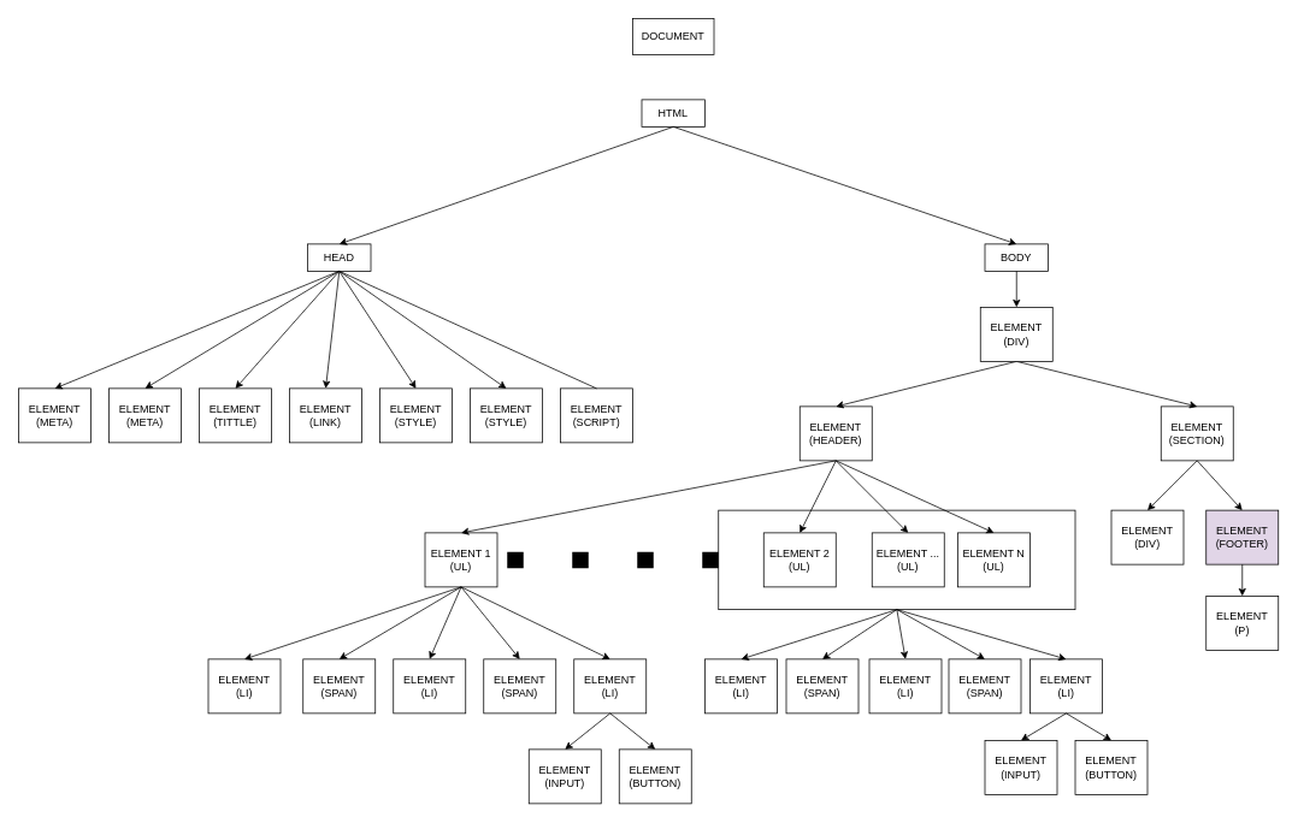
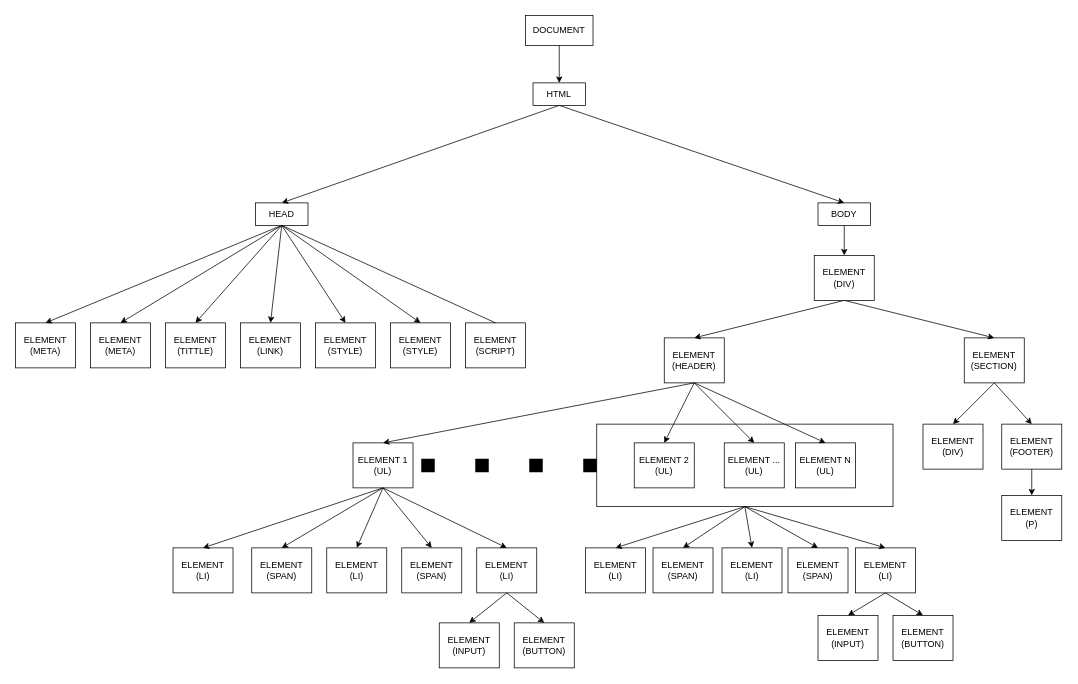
  <mxCell id="0" />
  <mxCell id="1" parent="0" />
  <mxCell id="2" value="HTML" style="rounded=0;whiteSpace=wrap;html=1;" parent="1" vertex="1"><mxGeometry x="710" y="110" width="70" height="30" as="geometry" /></mxCell>
  <mxCell id="3" value="HEAD" style="rounded=0;whiteSpace=wrap;html=1;" parent="1" vertex="1"><mxGeometry x="340" y="270" width="70" height="30" as="geometry" /></mxCell>
  <mxCell id="4" value="DOCUMENT" style="rounded=0;whiteSpace=wrap;html=1;" parent="1" vertex="1"><mxGeometry x="700" y="20" width="90" height="40" as="geometry" /></mxCell>
  <mxCell id="5" value="ELEMENT&lt;br&gt;(META)" style="rounded=0;whiteSpace=wrap;html=1;" parent="1" vertex="1"><mxGeometry x="20" y="430" width="80" height="60" as="geometry" /></mxCell>
  <mxCell id="6" value="BODY" style="rounded=0;whiteSpace=wrap;html=1;" parent="1" vertex="1"><mxGeometry x="1090" y="270" width="70" height="30" as="geometry" /></mxCell>
  <mxCell id="7" value="ELEMENT&lt;br&gt;(TITTLE)" style="rounded=0;whiteSpace=wrap;html=1;" parent="1" vertex="1"><mxGeometry x="220" y="430" width="80" height="60" as="geometry" /></mxCell>
  <mxCell id="8" value="ELEMENT&lt;br&gt;(LINK)" style="rounded=0;whiteSpace=wrap;html=1;" parent="1" vertex="1"><mxGeometry x="320" y="430" width="80" height="60" as="geometry" /></mxCell>
  <mxCell id="9" value="ELEMENT&lt;br&gt;(STYLE)" style="rounded=0;whiteSpace=wrap;html=1;" parent="1" vertex="1"><mxGeometry x="420" y="430" width="80" height="60" as="geometry" /></mxCell>
  <mxCell id="10" value="ELEMENT&lt;br&gt;(HEADER)" style="rounded=0;whiteSpace=wrap;html=1;" parent="1" vertex="1"><mxGeometry x="885" y="450" width="80" height="60" as="geometry" /></mxCell>
  <mxCell id="11" value="ELEMENT&lt;br&gt;(SECTION)" style="rounded=0;whiteSpace=wrap;html=1;" parent="1" vertex="1"><mxGeometry x="1285" y="450" width="80" height="60" as="geometry" /></mxCell>
  <mxCell id="12" value="" style="endArrow=classic;html=1;rounded=0;entryX=0.5;entryY=0;entryDx=0;entryDy=0;exitX=0.5;exitY=1;exitDx=0;exitDy=0;" parent="1" source="2" target="3" edge="1"><mxGeometry width="50" height="50" relative="1" as="geometry"><mxPoint x="550" y="350" as="sourcePoint" /><mxPoint x="600" y="300" as="targetPoint" /></mxGeometry></mxCell>
+ <mxCell id="13" value="" style="endArrow=classic;html=1;rounded=0;exitX=0.5;exitY=1;exitDx=0;exitDy=0;entryX=0.5;entryY=0;entryDx=0;entryDy=0;" parent="1" source="4" target="2" edge="1"><mxGeometry width="50" height="50" relative="1" as="geometry"><mxPoint x="570" y="230" as="sourcePoint" /><mxPoint x="620" y="180" as="targetPoint" /></mxGeometry></mxCell>
  <mxCell id="14" value="" style="endArrow=classic;html=1;rounded=0;entryX=0.5;entryY=0;entryDx=0;entryDy=0;exitX=0.5;exitY=1;exitDx=0;exitDy=0;" parent="1" source="2" target="6" edge="1"><mxGeometry width="50" height="50" relative="1" as="geometry"><mxPoint x="570" y="370" as="sourcePoint" /><mxPoint x="620" as="targetPoint" y="320" /></mxGeometry></mxCell>
  <mxCell id="15" value="" style="endArrow=classic;html=1;rounded=0;exitX=0.5;exitY=1;exitDx=0;exitDy=0;entryX=0.5;entryY=0;entryDx=0;entryDy=0;" parent="1" source="3" target="5" edge="1"><mxGeometry width="50" height="50" relative="1" as="geometry"><mxPoint x="335" y="370" as="sourcePoint" /><mxPoint x="550" y="270" as="targetPoint" /></mxGeometry></mxCell>
  <mxCell id="16" value="" style="endArrow=classic;html=1;rounded=0;entryX=0.5;entryY=0;entryDx=0;entryDy=0;exitX=0.5;exitY=1;exitDx=0;exitDy=0;" parent="1" source="3" target="7" edge="1"><mxGeometry width="50" height="50" relative="1" as="geometry"><mxPoint x="335" y="370" as="sourcePoint" /><mxPoint x="560" y="280" as="targetPoint" /></mxGeometry></mxCell>
  <mxCell id="17" value="" style="endArrow=classic;html=1;rounded=0;entryX=0.5;entryY=0;entryDx=0;entryDy=0;exitX=0.5;exitY=1;exitDx=0;exitDy=0;" parent="1" source="3" target="8" edge="1"><mxGeometry width="50" height="50" relative="1" as="geometry"><mxPoint x="335" y="370" as="sourcePoint" /><mxPoint x="570" y="290" as="targetPoint" /></mxGeometry></mxCell>
  <mxCell id="18" value="" style="endArrow=classic;html=1;rounded=0;entryX=0.5;entryY=0;entryDx=0;entryDy=0;exitX=0.5;exitY=1;exitDx=0;exitDy=0;" parent="1" source="3" target="9" edge="1"><mxGeometry width="50" height="50" relative="1" as="geometry"><mxPoint x="335" y="370" as="sourcePoint" /><mxPoint x="580" y="300" as="targetPoint" /></mxGeometry></mxCell>
  <mxCell id="19" value="" style="endArrow=classic;html=1;rounded=0;entryX=0.5;entryY=0;entryDx=0;entryDy=0;exitX=0.5;exitY=1;exitDx=0;exitDy=0;" parent="1" source="27" target="11" edge="1"><mxGeometry width="50" height="50" relative="1" as="geometry"><mxPoint x="795" y="550" as="sourcePoint" /><mxPoint x="845" y="500" as="targetPoint" /></mxGeometry></mxCell>
  <mxCell id="20" value="" style="endArrow=classic;html=1;rounded=0;entryX=0.5;entryY=0;entryDx=0;entryDy=0;exitX=0.5;exitY=1;exitDx=0;exitDy=0;" parent="1" source="27" target="10" edge="1"><mxGeometry width="50" height="50" relative="1" as="geometry"><mxPoint x="805" y="560" as="sourcePoint" /><mxPoint x="855" y="510" as="targetPoint" /></mxGeometry></mxCell>
  <mxCell id="21" value="ELEMENT&lt;br&gt;(META)" style="rounded=0;whiteSpace=wrap;html=1;" vertex="1" parent="1"><mxGeometry x="120" y="430" width="80" height="60" as="geometry" /></mxCell>
  <mxCell id="22" value="" style="endArrow=classic;html=1;rounded=0;entryX=0.5;entryY=0;entryDx=0;entryDy=0;exitX=0.5;exitY=1;exitDx=0;exitDy=0;" edge="1" parent="1" target="21" source="3"><mxGeometry width="50" height="50" relative="1" as="geometry"><mxPoint x="335" y="370" as="sourcePoint" /><mxPoint x="675" y="390" as="targetPoint" /></mxGeometry></mxCell>
  <mxCell id="23" value="ELEMENT&lt;br&gt;(STYLE)" style="rounded=0;whiteSpace=wrap;html=1;" vertex="1" parent="1"><mxGeometry x="520" y="430" width="80" height="60" as="geometry" /></mxCell>
  <mxCell id="24" value="ELEMENT&lt;br&gt;(SCRIPT)" style="rounded=0;whiteSpace=wrap;html=1;" vertex="1" parent="1"><mxGeometry x="620" y="430" width="80" height="60" as="geometry" /></mxCell>
  <mxCell id="25" value="" style="endArrow=classic;html=1;rounded=0;entryX=0.5;entryY=0;entryDx=0;entryDy=0;exitX=0.5;exitY=1;exitDx=0;exitDy=0;" edge="1" parent="1" source="3" target="23"><mxGeometry width="50" height="50" relative="1" as="geometry"><mxPoint x="570" y="370" as="sourcePoint" /><mxPoint x="640" y="440" as="targetPoint" /></mxGeometry></mxCell>
  <mxCell id="26" value="" style="endArrow=none;html=1;rounded=0;entryX=0.5;entryY=0;entryDx=0;entryDy=0;exitX=0.5;exitY=1;exitDx=0;exitDy=0;" edge="1" parent="1" source="3" target="24"><mxGeometry width="50" height="50" relative="1" as="geometry"><mxPoint x="650" y="370" as="sourcePoint" /><mxPoint x="720" y="440" as="targetPoint" /></mxGeometry></mxCell>
  <mxCell id="27" value="ELEMENT&lt;br&gt;(DIV)" style="rounded=0;whiteSpace=wrap;html=1;" vertex="1" parent="1"><mxGeometry x="1085" y="340" width="80" height="60" as="geometry" /></mxCell>
  <mxCell id="28" value="ELEMENT 1&lt;br&gt;(UL)" style="rounded=0;whiteSpace=wrap;html=1;" vertex="1" parent="1"><mxGeometry x="470" y="590" width="80" height="60" as="geometry" /></mxCell>
  <mxCell id="29" value="" style="endArrow=classic;html=1;rounded=0;entryX=0.5;entryY=0;entryDx=0;entryDy=0;exitX=0.5;exitY=1;exitDx=0;exitDy=0;" edge="1" parent="1" source="10" target="28"><mxGeometry width="50" height="50" relative="1" as="geometry"><mxPoint x="975" y="500" as="sourcePoint" /><mxPoint x="900" y="540" as="targetPoint" /></mxGeometry></mxCell>
  <mxCell id="30" value="ELEMENT&lt;br&gt;(P)" style="rounded=0;whiteSpace=wrap;html=1;" vertex="1" parent="1"><mxGeometry x="1335" y="660" width="80" height="60" as="geometry" /></mxCell>
  <mxCell id="31" value="ELEMENT&lt;br&gt;(DIV)" style="rounded=0;whiteSpace=wrap;html=1;" vertex="1" parent="1"><mxGeometry x="1230" y="565" width="80" height="60" as="geometry" /></mxCell>
  <mxCell id="32" value="" style="endArrow=classic;html=1;rounded=0;entryX=0.5;entryY=0;entryDx=0;entryDy=0;exitX=0.5;exitY=1;exitDx=0;exitDy=0;" edge="1" parent="1" source="11" target="31"><mxGeometry width="50" height="50" relative="1" as="geometry"><mxPoint x="1115" y="700" as="sourcePoint" /><mxPoint x="1200" y="760" as="targetPoint" /></mxGeometry></mxCell>
  <mxCell id="33" value="" style="endArrow=classic;html=1;rounded=0;entryX=0.5;entryY=0;entryDx=0;entryDy=0;exitX=0.5;exitY=1;exitDx=0;exitDy=0;" edge="1" parent="1" source="6" target="27"><mxGeometry width="50" height="50" relative="1" as="geometry"><mxPoint x="1395" y="370" as="sourcePoint" /><mxPoint x="1480" y="430" as="targetPoint" /></mxGeometry></mxCell>
  <mxCell id="34" value="ELEMENT&lt;br&gt;(LI)" style="rounded=0;whiteSpace=wrap;html=1;" vertex="1" parent="1"><mxGeometry x="230" y="730" width="80" height="60" as="geometry" /></mxCell>
  <mxCell id="35" value="ELEMENT&lt;br&gt;(LI)" style="rounded=0;whiteSpace=wrap;html=1;" vertex="1" parent="1"><mxGeometry x="435" y="730" width="80" height="60" as="geometry" /></mxCell>
  <mxCell id="36" value="ELEMENT&lt;br&gt;(SPAN)" style="rounded=0;whiteSpace=wrap;html=1;" vertex="1" parent="1"><mxGeometry x="335" y="730" width="80" height="60" as="geometry" /></mxCell>
  <mxCell id="37" value="ELEMENT&lt;br&gt;(LI)" style="rounded=0;whiteSpace=wrap;html=1;" vertex="1" parent="1"><mxGeometry x="635" y="730" width="80" height="60" as="geometry" /></mxCell>
  <mxCell id="38" value="ELEMENT&lt;br&gt;(SPAN)" style="rounded=0;whiteSpace=wrap;html=1;" vertex="1" parent="1"><mxGeometry x="535" y="730" width="80" height="60" as="geometry" /></mxCell>
  <mxCell id="39" value="ELEMENT&lt;br&gt;(INPUT)" style="rounded=0;whiteSpace=wrap;html=1;" vertex="1" parent="1"><mxGeometry x="585" y="830" width="80" height="60" as="geometry" /></mxCell>
  <mxCell id="40" value="ELEMENT&lt;br&gt;(BUTTON)" style="rounded=0;whiteSpace=wrap;html=1;" vertex="1" parent="1"><mxGeometry x="685" y="830" width="80" height="60" as="geometry" /></mxCell>
- <mxCell id="41" value="ELEMENT&lt;br&gt;(FOOTER)" style="rounded=0;whiteSpace=wrap;html=1;fillColor=#e1d5e7;" vertex="1" parent="1"><mxGeometry x="1335" y="565" width="80" height="60" as="geometry" /></mxCell>
+ <mxCell id="41" value="ELEMENT&lt;br&gt;(FOOTER)" style="rounded=0;whiteSpace=wrap;html=1;" vertex="1" parent="1"><mxGeometry x="1335" y="565" width="80" height="60" as="geometry" /></mxCell>
  <mxCell id="42" value="" style="endArrow=classic;html=1;rounded=0;entryX=0.5;entryY=0;entryDx=0;entryDy=0;exitX=0.5;exitY=1;exitDx=0;exitDy=0;" edge="1" parent="1" source="41" target="30"><mxGeometry width="50" height="50" relative="1" as="geometry"><mxPoint x="1315" y="720" as="sourcePoint" /><mxPoint x="1465" y="770" as="targetPoint" /></mxGeometry></mxCell>
  <mxCell id="43" value="" style="endArrow=classic;html=1;rounded=0;entryX=0.5;entryY=0;entryDx=0;entryDy=0;exitX=0.5;exitY=1;exitDx=0;exitDy=0;" edge="1" parent="1" source="11" target="41"><mxGeometry width="50" height="50" relative="1" as="geometry"><mxPoint x="1425" y="640" as="sourcePoint" /><mxPoint x="1365" y="690" as="targetPoint" /></mxGeometry></mxCell>
  <mxCell id="44" value="" style="endArrow=classic;html=1;rounded=0;entryX=0.5;entryY=0;entryDx=0;entryDy=0;exitX=0.5;exitY=1;exitDx=0;exitDy=0;" edge="1" parent="1" source="28" target="34"><mxGeometry width="50" height="50" relative="1" as="geometry"><mxPoint x="810" y="670" as="sourcePoint" /><mxPoint x="750" y="720" as="targetPoint" /></mxGeometry></mxCell>
  <mxCell id="45" value="" style="endArrow=classic;html=1;rounded=0;entryX=0.5;entryY=0;entryDx=0;entryDy=0;exitX=0.5;exitY=1;exitDx=0;exitDy=0;" edge="1" parent="1" source="28" target="38"><mxGeometry width="50" height="50" relative="1" as="geometry"><mxPoint x="870" y="660" as="sourcePoint" /><mxPoint x="810" y="710" as="targetPoint" /></mxGeometry></mxCell>
  <mxCell id="46" value="" style="endArrow=classic;html=1;rounded=0;entryX=0.5;entryY=0;entryDx=0;entryDy=0;exitX=0.5;exitY=1;exitDx=0;exitDy=0;" edge="1" parent="1" source="28" target="35"><mxGeometry width="50" height="50" relative="1" as="geometry"><mxPoint x="870" y="660" as="sourcePoint" /><mxPoint x="810" y="710" as="targetPoint" /></mxGeometry></mxCell>
  <mxCell id="47" value="" style="endArrow=classic;html=1;rounded=0;entryX=0.5;entryY=0;entryDx=0;entryDy=0;exitX=0.5;exitY=1;exitDx=0;exitDy=0;" edge="1" parent="1" source="28" target="37"><mxGeometry width="50" height="50" relative="1" as="geometry"><mxPoint x="880" y="670" as="sourcePoint" /><mxPoint x="820" y="720" as="targetPoint" /></mxGeometry></mxCell>
  <mxCell id="48" value="" style="endArrow=classic;html=1;rounded=0;entryX=0.5;entryY=0;entryDx=0;entryDy=0;exitX=0.5;exitY=1;exitDx=0;exitDy=0;" edge="1" parent="1" source="28" target="36"><mxGeometry width="50" height="50" relative="1" as="geometry"><mxPoint x="880" y="670" as="sourcePoint" /><mxPoint x="820" y="720" as="targetPoint" /></mxGeometry></mxCell>
  <mxCell id="49" value="" style="endArrow=classic;html=1;rounded=0;entryX=0.5;entryY=0;entryDx=0;entryDy=0;exitX=0.5;exitY=1;exitDx=0;exitDy=0;" edge="1" parent="1" source="37" target="39"><mxGeometry width="50" height="50" relative="1" as="geometry"><mxPoint x="875" y="820" as="sourcePoint" /><mxPoint x="815" y="870" as="targetPoint" /></mxGeometry></mxCell>
  <mxCell id="50" value="" style="endArrow=classic;html=1;rounded=0;entryX=0.5;entryY=0;entryDx=0;entryDy=0;exitX=0.5;exitY=1;exitDx=0;exitDy=0;" edge="1" parent="1" source="37" target="40"><mxGeometry width="50" height="50" relative="1" as="geometry"><mxPoint x="875" y="860" as="sourcePoint" /><mxPoint x="815" y="910" as="targetPoint" /></mxGeometry></mxCell>
  <mxCell id="51" value="ELEMENT 2&lt;div&gt;(UL)&lt;/div&gt;" style="rounded=0;whiteSpace=wrap;html=1;" vertex="1" parent="1"><mxGeometry x="845" y="590" width="80" height="60" as="geometry" /></mxCell>
  <mxCell id="52" value="ELEMENT ...&lt;div&gt;(UL)&lt;/div&gt;" style="rounded=0;whiteSpace=wrap;html=1;" vertex="1" parent="1"><mxGeometry x="965" y="590" width="80" height="60" as="geometry" /></mxCell>
  <mxCell id="53" value="ELEMENT N&lt;div&gt;(UL)&lt;/div&gt;" style="rounded=0;whiteSpace=wrap;html=1;" vertex="1" parent="1"><mxGeometry x="1060" y="590" width="80" height="60" as="geometry" /></mxCell>
  <mxCell id="54" value="" style="endArrow=classic;html=1;rounded=0;entryX=0.5;entryY=0;entryDx=0;entryDy=0;exitX=0.5;exitY=1;exitDx=0;exitDy=0;" edge="1" parent="1" source="10" target="52"><mxGeometry width="50" height="50" relative="1" as="geometry"><mxPoint x="880" y="590" as="sourcePoint" /><mxPoint x="880" y="620" as="targetPoint" /></mxGeometry></mxCell>
  <mxCell id="55" value="" style="endArrow=classic;html=1;rounded=0;entryX=0.5;entryY=0;entryDx=0;entryDy=0;exitX=0.5;exitY=1;exitDx=0;exitDy=0;" edge="1" parent="1" source="10" target="51"><mxGeometry width="50" height="50" relative="1" as="geometry"><mxPoint x="880" y="590" as="sourcePoint" /><mxPoint x="880" y="620" as="targetPoint" /></mxGeometry></mxCell>
  <mxCell id="56" value="" style="endArrow=classic;html=1;rounded=0;entryX=0.5;entryY=0;entryDx=0;entryDy=0;exitX=0.5;exitY=1;exitDx=0;exitDy=0;" edge="1" parent="1" source="10" target="53"><mxGeometry width="50" height="50" relative="1" as="geometry"><mxPoint x="930" y="610" as="sourcePoint" /><mxPoint x="930" y="640" as="targetPoint" /></mxGeometry></mxCell>
  <mxCell id="57" value="ELEMENT&lt;br&gt;(LI)" style="rounded=0;whiteSpace=wrap;html=1;" vertex="1" parent="1"><mxGeometry x="780" y="730" width="80" height="60" as="geometry" /></mxCell>
  <mxCell id="58" value="ELEMENT&lt;br&gt;(LI)" style="rounded=0;whiteSpace=wrap;html=1;" vertex="1" parent="1"><mxGeometry x="962" y="730" width="80" height="60" as="geometry" /></mxCell>
  <mxCell id="59" value="ELEMENT&lt;br&gt;(SPAN)" style="rounded=0;whiteSpace=wrap;html=1;" vertex="1" parent="1"><mxGeometry x="870" y="730" width="80" height="60" as="geometry" /></mxCell>
  <mxCell id="60" value="ELEMENT&lt;br&gt;(LI)" style="rounded=0;whiteSpace=wrap;html=1;" vertex="1" parent="1"><mxGeometry x="1140" y="730" width="80" height="60" as="geometry" /></mxCell>
  <mxCell id="61" value="ELEMENT&lt;br&gt;(SPAN)" style="rounded=0;whiteSpace=wrap;html=1;" vertex="1" parent="1"><mxGeometry x="1050" y="730" width="80" height="60" as="geometry" /></mxCell>
  <mxCell id="62" value="ELEMENT&lt;br&gt;(INPUT)" style="rounded=0;whiteSpace=wrap;html=1;" vertex="1" parent="1"><mxGeometry x="1090" y="820" width="80" height="60" as="geometry" /></mxCell>
  <mxCell id="63" value="ELEMENT&lt;br&gt;(BUTTON)" style="rounded=0;whiteSpace=wrap;html=1;" vertex="1" parent="1"><mxGeometry x="1190" y="820" width="80" height="60" as="geometry" /></mxCell>
  <mxCell id="64" value="" style="endArrow=classic;html=1;rounded=0;entryX=0.5;entryY=0;entryDx=0;entryDy=0;exitX=0.5;exitY=1;exitDx=0;exitDy=0;" edge="1" parent="1" source="60" target="62"><mxGeometry width="50" height="50" relative="1" as="geometry"><mxPoint x="1402" y="820" as="sourcePoint" /><mxPoint x="1342" y="870" as="targetPoint" /></mxGeometry></mxCell>
  <mxCell id="65" value="" style="endArrow=classic;html=1;rounded=0;entryX=0.5;entryY=0;entryDx=0;entryDy=0;exitX=0.5;exitY=1;exitDx=0;exitDy=0;" edge="1" parent="1" source="60" target="63"><mxGeometry width="50" height="50" relative="1" as="geometry"><mxPoint x="1402" y="860" as="sourcePoint" /><mxPoint x="1342" y="910" as="targetPoint" /></mxGeometry></mxCell>
  <mxCell id="66" value="" style="rounded=0;whiteSpace=wrap;html=1;fillColor=none;" vertex="1" parent="1"><mxGeometry x="795" y="565" width="395" height="110" as="geometry" /></mxCell>
  <mxCell id="67" value="" style="endArrow=classic;html=1;rounded=0;entryX=0.5;entryY=0;entryDx=0;entryDy=0;exitX=0.5;exitY=1;exitDx=0;exitDy=0;" edge="1" parent="1" source="66" target="57"><mxGeometry width="50" height="50" relative="1" as="geometry"><mxPoint x="1010" y="690" as="sourcePoint" /><mxPoint x="765" y="755" as="targetPoint" /></mxGeometry></mxCell>
  <mxCell id="68" value="" style="endArrow=classic;html=1;rounded=0;entryX=0.5;entryY=0;entryDx=0;entryDy=0;exitX=0.5;exitY=1;exitDx=0;exitDy=0;" edge="1" parent="1" source="66" target="61"><mxGeometry width="50" height="50" relative="1" as="geometry"><mxPoint x="975" y="840" as="sourcePoint" /><mxPoint x="1040" y="920" as="targetPoint" /></mxGeometry></mxCell>
  <mxCell id="69" value="" style="endArrow=classic;html=1;rounded=0;entryX=0.5;entryY=0;entryDx=0;entryDy=0;exitX=0.5;exitY=1;exitDx=0;exitDy=0;" edge="1" parent="1" source="66" target="58"><mxGeometry width="50" height="50" relative="1" as="geometry"><mxPoint x="975" y="840" as="sourcePoint" /><mxPoint x="940" y="920" as="targetPoint" /></mxGeometry></mxCell>
  <mxCell id="70" value="" style="endArrow=classic;html=1;rounded=0;entryX=0.5;entryY=0;entryDx=0;entryDy=0;exitX=0.5;exitY=1;exitDx=0;exitDy=0;" edge="1" parent="1" source="66" target="60"><mxGeometry width="50" height="50" relative="1" as="geometry"><mxPoint x="975" y="840" as="sourcePoint" /><mxPoint x="1140" y="920" as="targetPoint" /></mxGeometry></mxCell>
  <mxCell id="71" value="" style="endArrow=classic;html=1;rounded=0;entryX=0.5;entryY=0;entryDx=0;entryDy=0;exitX=0.5;exitY=1;exitDx=0;exitDy=0;" edge="1" parent="1" source="66" target="59"><mxGeometry width="50" height="50" relative="1" as="geometry"><mxPoint x="975" y="840" as="sourcePoint" /><mxPoint x="840" y="920" as="targetPoint" /></mxGeometry></mxCell>
  <mxCell id="72" value="" style="endArrow=none;dashed=1;html=1;dashPattern=1 3;strokeWidth=18;rounded=0;entryX=1;entryY=0.5;entryDx=0;entryDy=0;exitX=0;exitY=0.5;exitDx=0;exitDy=0;" edge="1" parent="1" source="66" target="28"><mxGeometry width="50" height="50" relative="1" as="geometry"><mxPoint x="765" y="619.41" as="sourcePoint" /><mxPoint x="595" y="619.41" as="targetPoint" /><Array as="points"><mxPoint x="710" y="620" /></Array></mxGeometry></mxCell>
